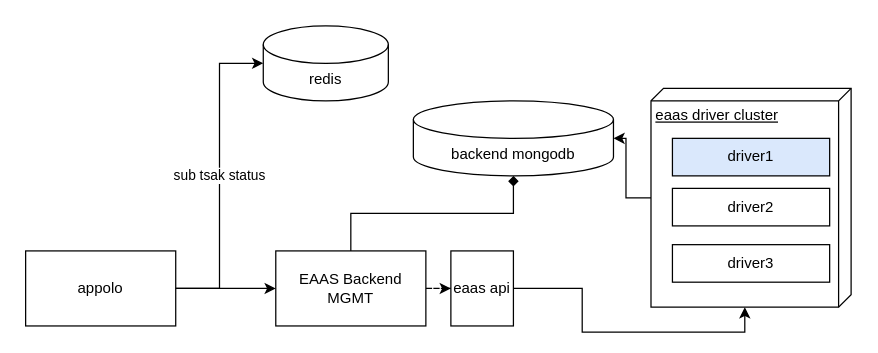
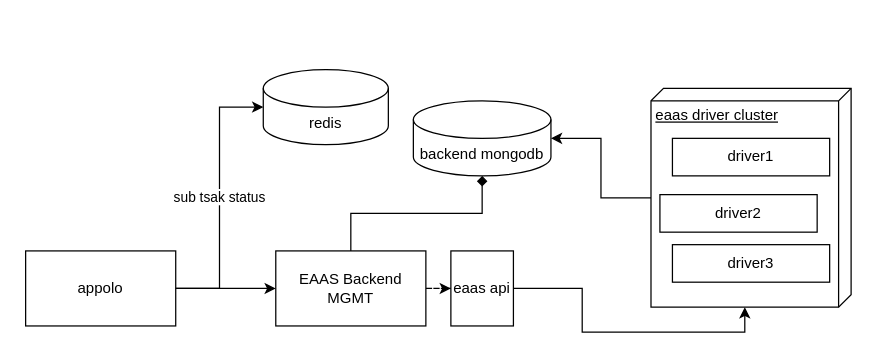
  <mxCell id="0" />
  <mxCell id="1" parent="0" />
  <mxCell id="2" style="edgeStyle=orthogonalEdgeStyle;rounded=0;orthogonalLoop=1;jettySize=auto;html=1;entryX=1;entryY=0.5;entryDx=0;entryDy=0;entryPerimeter=0;" edge="1" parent="1" source="15" target="7"><mxGeometry relative="1" as="geometry" /></mxCell>
  <mxCell id="3" style="edgeStyle=orthogonalEdgeStyle;rounded=0;orthogonalLoop=1;jettySize=auto;html=1;entryX=0;entryY=0.5;entryDx=0;entryDy=0;dashed=1;" edge="1" parent="1" source="5" target="9"><mxGeometry relative="1" as="geometry" /></mxCell>
  <mxCell id="4" style="edgeStyle=orthogonalEdgeStyle;rounded=0;orthogonalLoop=1;jettySize=auto;html=1;entryX=0.5;entryY=1;entryDx=0;entryDy=0;entryPerimeter=0;endArrow=diamond;" edge="1" parent="1" source="5" target="7"><mxGeometry relative="1" as="geometry" /></mxCell>
  <mxCell id="5" value="EAAS Backend MGMT" style="rounded=0;whiteSpace=wrap;html=1;" vertex="1" parent="1"><mxGeometry x="220" y="200" width="120" height="60" as="geometry" /></mxCell>
- <mxCell id="6" value="redis" style="shape=cylinder3;whiteSpace=wrap;html=1;boundedLbl=1;backgroundOutline=1;size=15;" vertex="1" parent="1"><mxGeometry x="210" y="20" width="100" height="60" as="geometry" /></mxCell>
- <mxCell id="7" value="backend mongodb" style="shape=cylinder3;whiteSpace=wrap;html=1;boundedLbl=1;backgroundOutline=1;size=15;" vertex="1" parent="1"><mxGeometry x="330" y="80" width="160" height="60" as="geometry" /></mxCell>
+ <mxCell id="6" value="redis" style="shape=cylinder3;whiteSpace=wrap;html=1;boundedLbl=1;backgroundOutline=1;size=15;" vertex="1" parent="1"><mxGeometry x="210" y="55" width="100" height="60" as="geometry" /></mxCell>
+ <mxCell id="7" value="backend mongodb" style="shape=cylinder3;whiteSpace=wrap;html=1;boundedLbl=1;backgroundOutline=1;size=15;" vertex="1" parent="1"><mxGeometry x="330" y="80" width="110" height="60" as="geometry" /></mxCell>
  <mxCell id="8" style="edgeStyle=orthogonalEdgeStyle;rounded=0;orthogonalLoop=1;jettySize=auto;html=1;entryX=0;entryY=0;entryDx=175;entryDy=85;entryPerimeter=0;" edge="1" parent="1" source="9" target="15"><mxGeometry relative="1" as="geometry" /></mxCell>
  <mxCell id="9" value="eaas api" style="rounded=0;whiteSpace=wrap;html=1;" vertex="1" parent="1"><mxGeometry x="360" y="200" width="50" height="60" as="geometry" /></mxCell>
  <mxCell id="10" style="edgeStyle=orthogonalEdgeStyle;rounded=0;orthogonalLoop=1;jettySize=auto;html=1;entryX=0;entryY=0.5;entryDx=0;entryDy=0;" edge="1" parent="1" source="11" target="5"><mxGeometry relative="1" as="geometry" /></mxCell>
  <mxCell id="11" value="appolo" style="rounded=0;whiteSpace=wrap;html=1;" vertex="1" parent="1"><mxGeometry x="20" y="200" width="120" height="60" as="geometry" /></mxCell>
  <mxCell id="12" value="sub tsak status" style="edgeStyle=orthogonalEdgeStyle;rounded=0;orthogonalLoop=1;jettySize=auto;html=1;entryX=0;entryY=0.5;entryDx=0;entryDy=0;entryPerimeter=0;" edge="1" parent="1" source="11" target="6"><mxGeometry relative="1" as="geometry" /></mxCell>
  <mxCell id="13" value="" style="group" vertex="1" connectable="0" parent="1"><mxGeometry x="520" y="70" width="160" height="175" as="geometry" /></mxCell>
  <mxCell id="14" value="" style="group" vertex="1" connectable="0" parent="13"><mxGeometry width="160" height="175" as="geometry" /></mxCell>
  <mxCell id="15" value="&lt;span style=&quot;text-align: center&quot;&gt;eaas driver cluster&lt;/span&gt;" style="verticalAlign=top;align=left;spacingTop=8;spacingLeft=2;spacingRight=12;shape=cube;size=10;direction=south;fontStyle=4;html=1;" vertex="1" parent="14"><mxGeometry width="160" height="175" as="geometry" /></mxCell>
- <mxCell id="16" value="driver1" style="rounded=0;whiteSpace=wrap;html=1;fillColor=#dae8fc;" vertex="1" parent="14"><mxGeometry x="17.143" y="40" width="125.714" height="30" as="geometry" /></mxCell>
- <mxCell id="17" value="driver2" style="rounded=0;whiteSpace=wrap;html=1;" vertex="1" parent="14"><mxGeometry x="17.143" y="80" width="125.714" height="30" as="geometry" /></mxCell>
+ <mxCell id="16" value="driver1" style="rounded=0;whiteSpace=wrap;html=1;" vertex="1" parent="14"><mxGeometry x="17.143" y="40" width="125.714" height="30" as="geometry" /></mxCell>
+ <mxCell id="17" value="driver2" style="rounded=0;whiteSpace=wrap;html=1;" vertex="1" parent="14"><mxGeometry x="7.143" y="85" width="125.714" height="30" as="geometry" /></mxCell>
  <mxCell id="18" value="driver3" style="rounded=0;whiteSpace=wrap;html=1;" vertex="1" parent="14"><mxGeometry x="17.143" y="125" width="125.714" height="30" as="geometry" /></mxCell>
